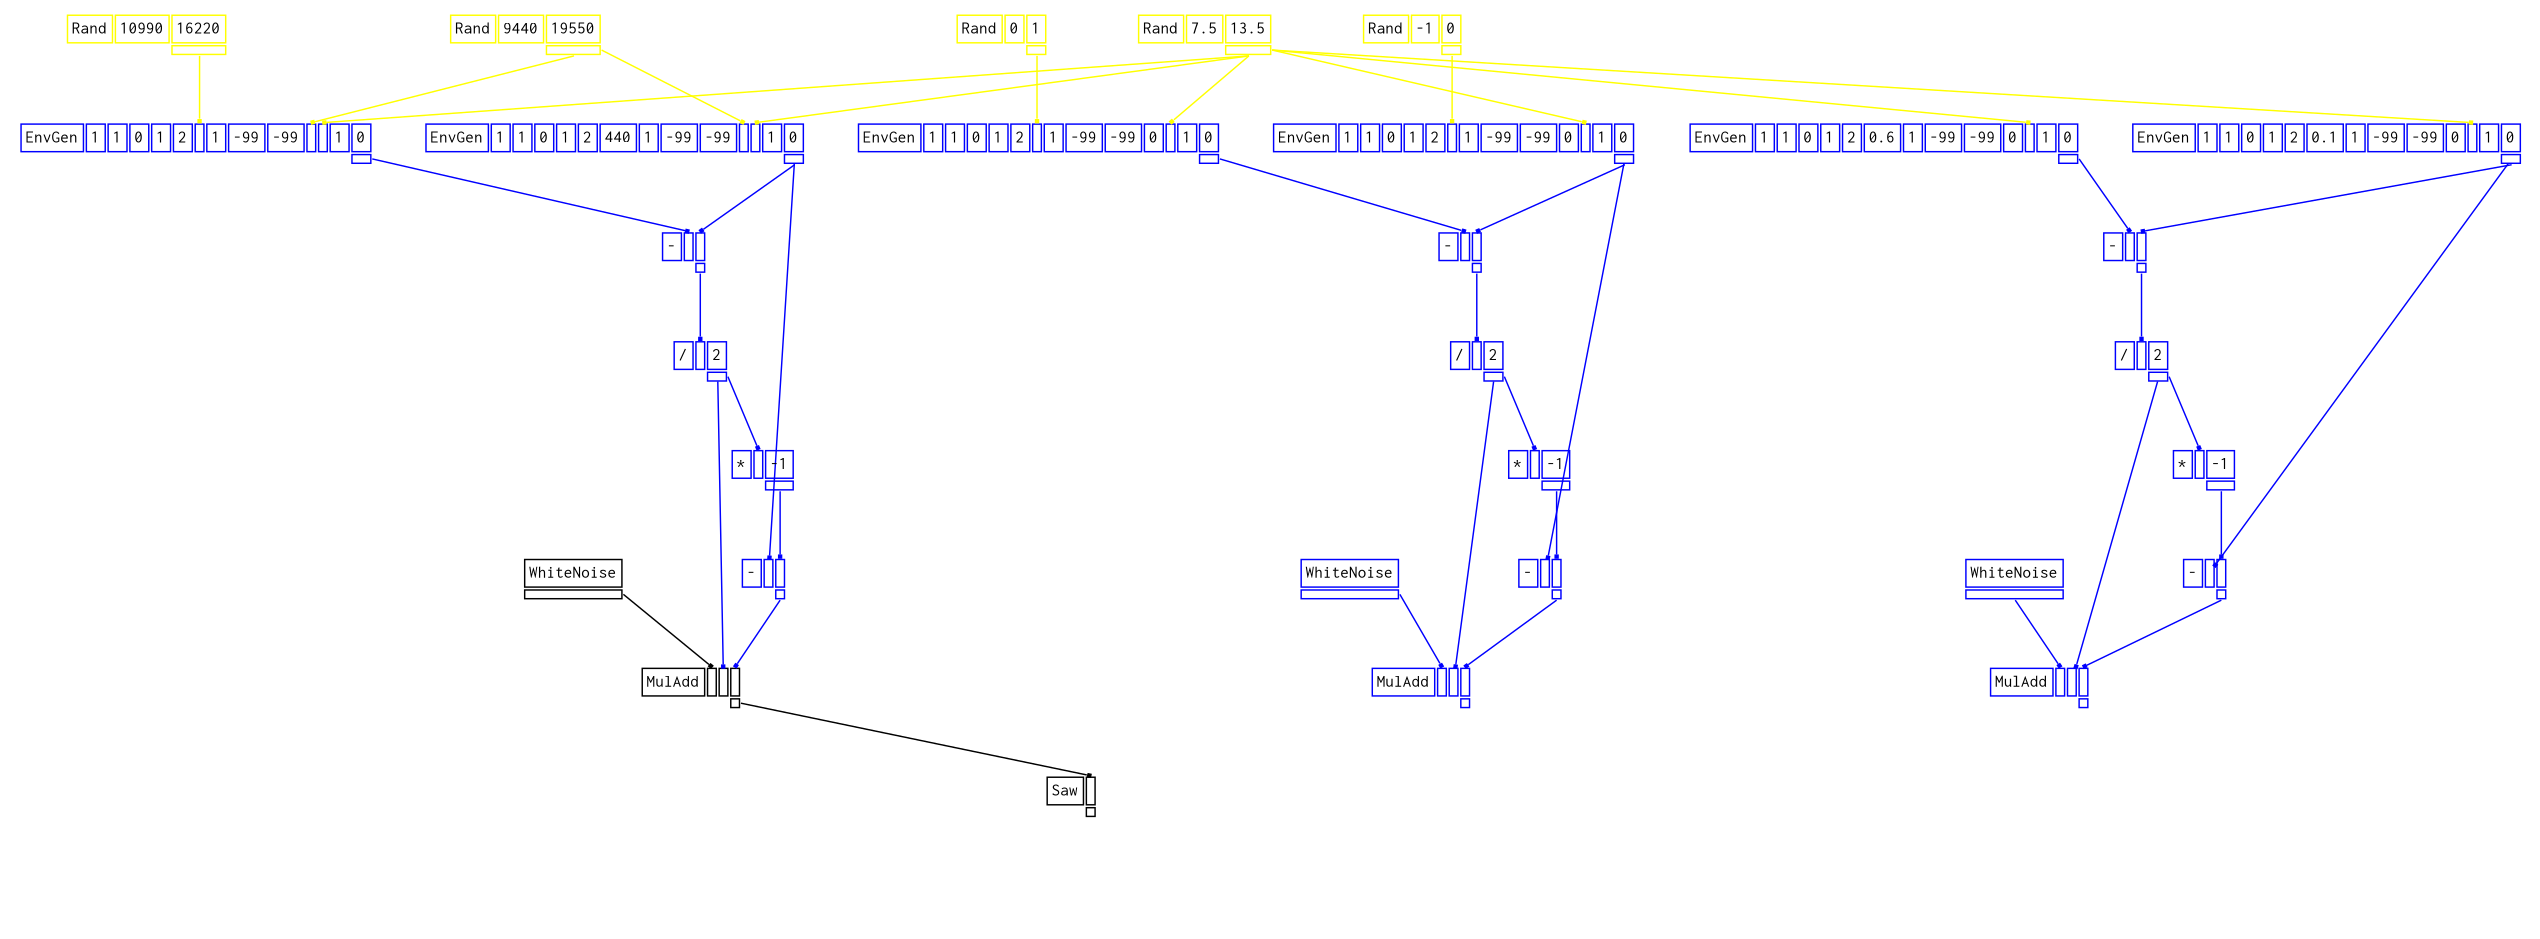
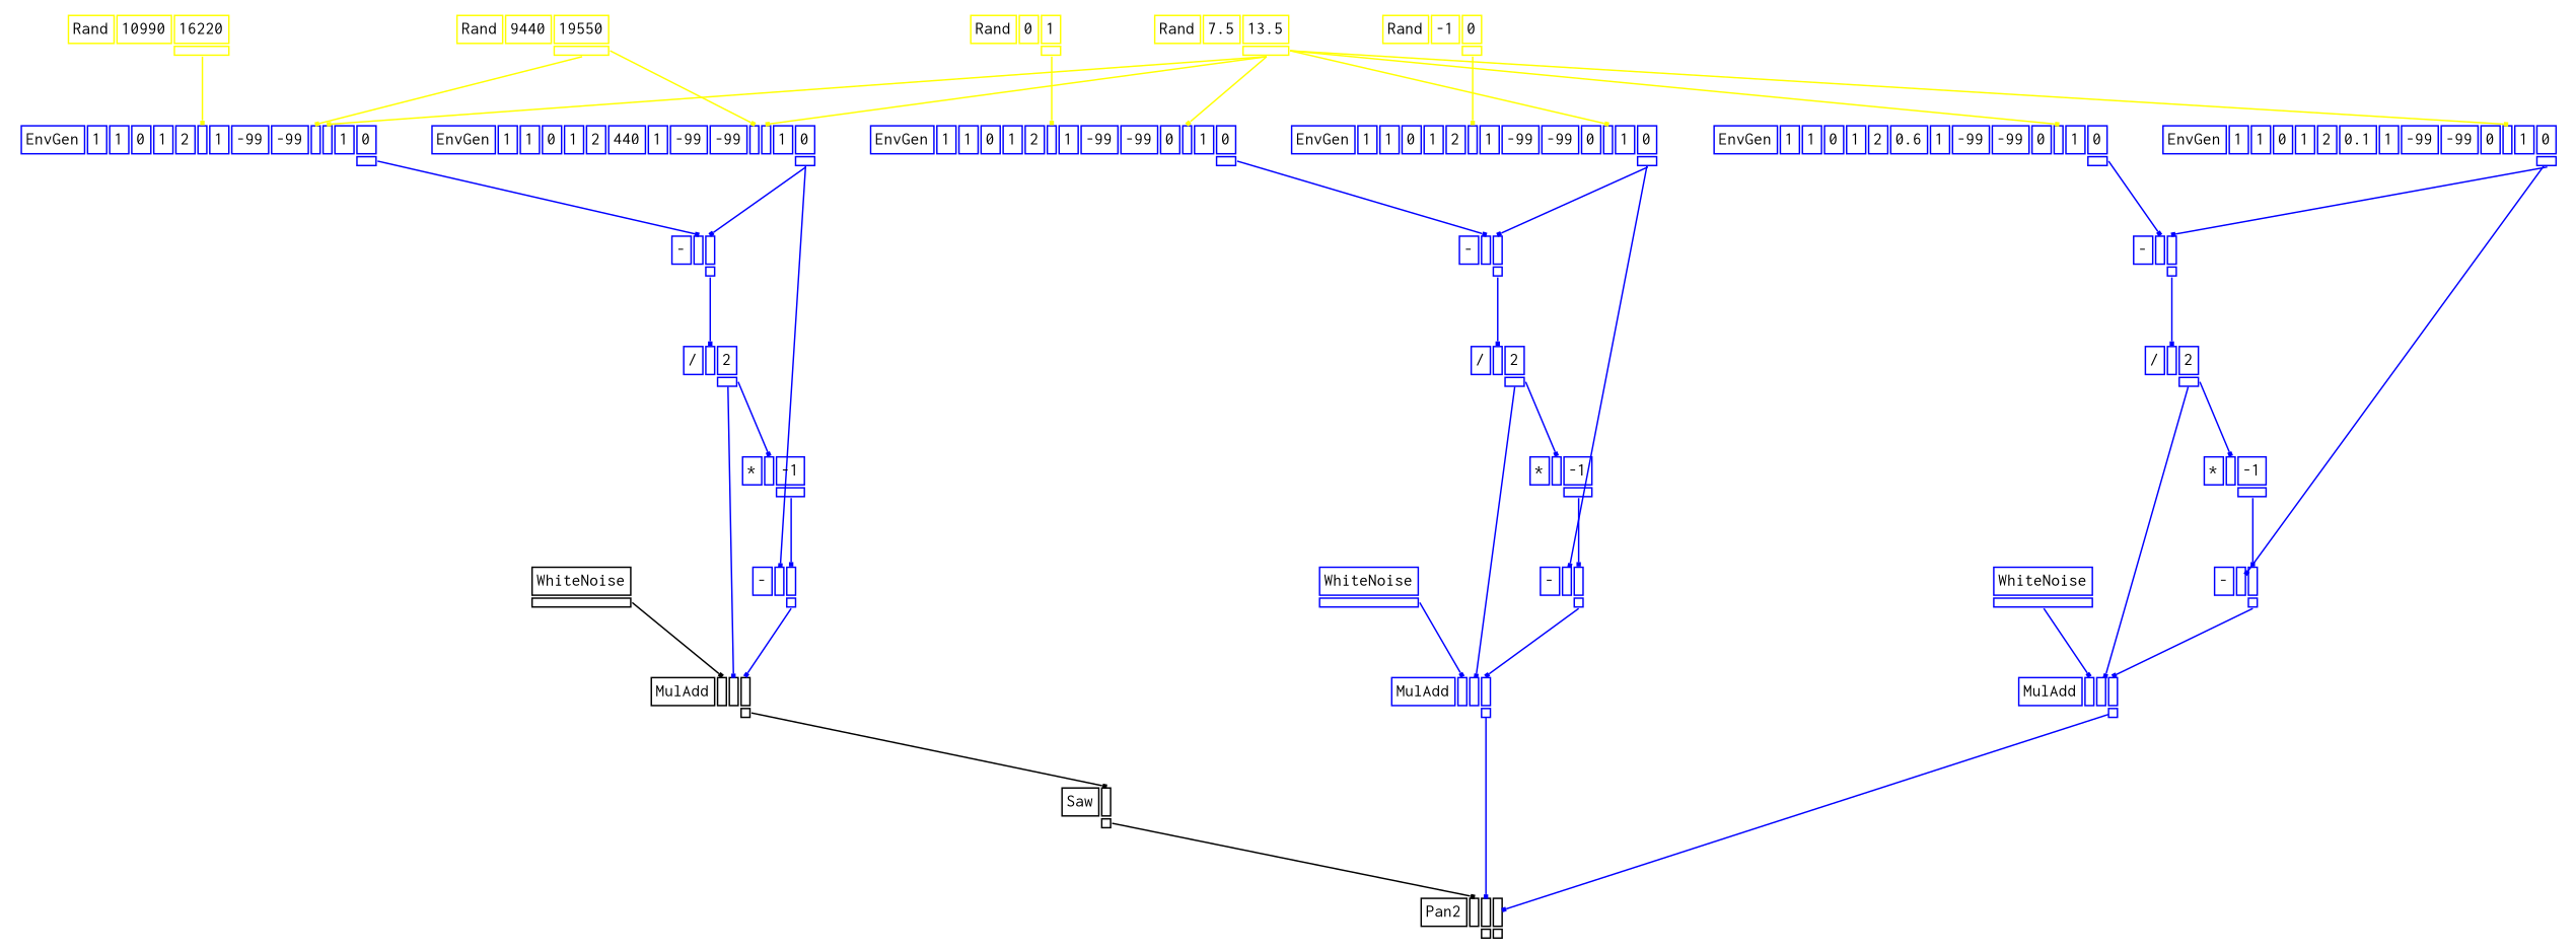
  digraph {
    splines=false
    node [color=blue fontname=Courier fontsize=12 shape=plaintext]
    edge [arrowhead=box arrowsize=0.25 color=blue headport=i_0 tailport=o_0]
    n1 [color=black label=<<TABLE BORDER="0" CELLBORDER="1"><TR><TD>WhiteNoise</TD></TR><TR><TD PORT="o_0"></TD></TR></TABLE>>]
    n2 [color=black label=<<TABLE BORDER="0" CELLBORDER="1"><TR><TD>MulAdd</TD><TD PORT="i_0"></TD><TD PORT="i_1"></TD><TD PORT="i_2"></TD></TR><TR><TD BORDER="0"></TD><TD BORDER="0"></TD><TD BORDER="0"></TD><TD PORT="o_0"></TD></TR></TABLE>>]
    n3 [color=yellow label=<<TABLE BORDER="0" CELLBORDER="1"><TR><TD>Rand</TD><TD>10990</TD><TD>16220</TD></TR><TR><TD BORDER="0"></TD><TD BORDER="0"></TD><TD PORT="o_0"></TD></TR></TABLE>>]
    n4 [label=<<TABLE BORDER="0" CELLBORDER="1"><TR><TD>EnvGen</TD><TD>1</TD><TD>1</TD><TD>0</TD><TD>1</TD><TD>2</TD><TD PORT="i_5"></TD><TD>1</TD><TD>-99</TD><TD>-99</TD><TD PORT="i_9"></TD><TD PORT="i_10"></TD><TD>1</TD><TD>0</TD></TR><TR><TD BORDER="0"></TD><TD BORDER="0"></TD><TD BORDER="0"></TD><TD BORDER="0"></TD><TD BORDER="0"></TD><TD BORDER="0"></TD><TD BORDER="0"></TD><TD BORDER="0"></TD><TD BORDER="0"></TD><TD BORDER="0"></TD><TD BORDER="0"></TD><TD BORDER="0"></TD><TD BORDER="0"></TD><TD PORT="o_0"></TD></TR></TABLE>>]
    n5 [color=yellow label=<<TABLE BORDER="0" CELLBORDER="1"><TR><TD>Rand</TD><TD>9440</TD><TD>19550</TD></TR><TR><TD BORDER="0"></TD><TD BORDER="0"></TD><TD PORT="o_0"></TD></TR></TABLE>>]
    n6 [label=<<TABLE BORDER="0" CELLBORDER="1"><TR><TD>EnvGen</TD><TD>1</TD><TD>1</TD><TD>0</TD><TD>1</TD><TD>2</TD><TD>440</TD><TD>1</TD><TD>-99</TD><TD>-99</TD><TD PORT="i_9"></TD><TD PORT="i_10"></TD><TD>1</TD><TD>0</TD></TR><TR><TD BORDER="0"></TD><TD BORDER="0"></TD><TD BORDER="0"></TD><TD BORDER="0"></TD><TD BORDER="0"></TD><TD BORDER="0"></TD><TD BORDER="0"></TD><TD BORDER="0"></TD><TD BORDER="0"></TD><TD BORDER="0"></TD><TD BORDER="0"></TD><TD BORDER="0"></TD><TD BORDER="0"></TD><TD PORT="o_0"></TD></TR></TABLE>>]
    n7 [color=yellow label=<<TABLE BORDER="0" CELLBORDER="1"><TR><TD>Rand</TD><TD>7.5</TD><TD>13.5</TD></TR><TR><TD BORDER="0"></TD><TD BORDER="0"></TD><TD PORT="o_0"></TD></TR></TABLE>>]
    n8 [label=<<TABLE BORDER="0" CELLBORDER="1"><TR><TD>EnvGen</TD><TD>1</TD><TD>1</TD><TD>0</TD><TD>1</TD><TD>2</TD><TD PORT="i_5"></TD><TD>1</TD><TD>-99</TD><TD>-99</TD><TD>0</TD><TD PORT="i_10"></TD><TD>1</TD><TD>0</TD></TR><TR><TD BORDER="0"></TD><TD BORDER="0"></TD><TD BORDER="0"></TD><TD BORDER="0"></TD><TD BORDER="0"></TD><TD BORDER="0"></TD><TD BORDER="0"></TD><TD BORDER="0"></TD><TD BORDER="0"></TD><TD BORDER="0"></TD><TD BORDER="0"></TD><TD BORDER="0"></TD><TD BORDER="0"></TD><TD PORT="o_0"></TD></TR></TABLE>>]
    n9 [label=<<TABLE BORDER="0" CELLBORDER="1"><TR><TD>EnvGen</TD><TD>1</TD><TD>1</TD><TD>0</TD><TD>1</TD><TD>2</TD><TD PORT="i_5"></TD><TD>1</TD><TD>-99</TD><TD>-99</TD><TD>0</TD><TD PORT="i_10"></TD><TD>1</TD><TD>0</TD></TR><TR><TD BORDER="0"></TD><TD BORDER="0"></TD><TD BORDER="0"></TD><TD BORDER="0"></TD><TD BORDER="0"></TD><TD BORDER="0"></TD><TD BORDER="0"></TD><TD BORDER="0"></TD><TD BORDER="0"></TD><TD BORDER="0"></TD><TD BORDER="0"></TD><TD BORDER="0"></TD><TD BORDER="0"></TD><TD PORT="o_0"></TD></TR></TABLE>>]
    n10 [label=<<TABLE BORDER="0" CELLBORDER="1"><TR><TD>EnvGen</TD><TD>1</TD><TD>1</TD><TD>0</TD><TD>1</TD><TD>2</TD><TD>0.6</TD><TD>1</TD><TD>-99</TD><TD>-99</TD><TD>0</TD><TD PORT="i_10"></TD><TD>1</TD><TD>0</TD></TR><TR><TD BORDER="0"></TD><TD BORDER="0"></TD><TD BORDER="0"></TD><TD BORDER="0"></TD><TD BORDER="0"></TD><TD BORDER="0"></TD><TD BORDER="0"></TD><TD BORDER="0"></TD><TD BORDER="0"></TD><TD BORDER="0"></TD><TD BORDER="0"></TD><TD BORDER="0"></TD><TD BORDER="0"></TD><TD PORT="o_0"></TD></TR></TABLE>>]
    n11 [label=<<TABLE BORDER="0" CELLBORDER="1"><TR><TD>EnvGen</TD><TD>1</TD><TD>1</TD><TD>0</TD><TD>1</TD><TD>2</TD><TD>0.1</TD><TD>1</TD><TD>-99</TD><TD>-99</TD><TD>0</TD><TD PORT="i_10"></TD><TD>1</TD><TD>0</TD></TR><TR><TD BORDER="0"></TD><TD BORDER="0"></TD><TD BORDER="0"></TD><TD BORDER="0"></TD><TD BORDER="0"></TD><TD BORDER="0"></TD><TD BORDER="0"></TD><TD BORDER="0"></TD><TD BORDER="0"></TD><TD BORDER="0"></TD><TD BORDER="0"></TD><TD BORDER="0"></TD><TD BORDER="0"></TD><TD PORT="o_0"></TD></TR></TABLE>>]
    n12 [label=<<TABLE BORDER="0" CELLBORDER="1"><TR><TD>-</TD><TD PORT="i_0"></TD><TD PORT="i_1"></TD></TR><TR><TD BORDER="0"></TD><TD BORDER="0"></TD><TD PORT="o_0"></TD></TR></TABLE>>]
    n13 [label=<<TABLE BORDER="0" CELLBORDER="1"><TR><TD>-</TD><TD PORT="i_0"></TD><TD PORT="i_1"></TD></TR><TR><TD BORDER="0"></TD><TD BORDER="0"></TD><TD PORT="o_0"></TD></TR></TABLE>>]
    n14 [label=<<TABLE BORDER="0" CELLBORDER="1"><TR><TD>/</TD><TD PORT="i_0"></TD><TD>2</TD></TR><TR><TD BORDER="0"></TD><TD BORDER="0"></TD><TD PORT="o_0"></TD></TR></TABLE>>]
    n15 [label=<<TABLE BORDER="0" CELLBORDER="1"><TR><TD>*</TD><TD PORT="i_0"></TD><TD>-1</TD></TR><TR><TD BORDER="0"></TD><TD BORDER="0"></TD><TD PORT="o_0"></TD></TR></TABLE>>]
    n16 [color=black label=<<TABLE BORDER="0" CELLBORDER="1"><TR><TD>Saw</TD><TD PORT="i_0"></TD></TR><TR><TD BORDER="0"></TD><TD PORT="o_0"></TD></TR></TABLE>>]
+   n17 [color=black label=<<TABLE BORDER="0" CELLBORDER="1"><TR><TD>Pan2</TD><TD PORT="i_0"></TD><TD PORT="i_1"></TD><TD PORT="i_2"></TD></TR><TR><TD BORDER="0"></TD><TD BORDER="0"></TD><TD PORT="o_0"></TD><TD PORT="o_1"></TD></TR></TABLE>>]
    n18 [label=<<TABLE BORDER="0" CELLBORDER="1"><TR><TD>WhiteNoise</TD></TR><TR><TD PORT="o_0"></TD></TR></TABLE>>]
    n19 [label=<<TABLE BORDER="0" CELLBORDER="1"><TR><TD>MulAdd</TD><TD PORT="i_0"></TD><TD PORT="i_1"></TD><TD PORT="i_2"></TD></TR><TR><TD BORDER="0"></TD><TD BORDER="0"></TD><TD BORDER="0"></TD><TD PORT="o_0"></TD></TR></TABLE>>]
    n20 [color=yellow label=<<TABLE BORDER="0" CELLBORDER="1"><TR><TD>Rand</TD><TD>0</TD><TD>1</TD></TR><TR><TD BORDER="0"></TD><TD BORDER="0"></TD><TD PORT="o_0"></TD></TR></TABLE>>]
    n21 [label=<<TABLE BORDER="0" CELLBORDER="1"><TR><TD>-</TD><TD PORT="i_0"></TD><TD PORT="i_1"></TD></TR><TR><TD BORDER="0"></TD><TD BORDER="0"></TD><TD PORT="o_0"></TD></TR></TABLE>>]
    n22 [color=yellow label=<<TABLE BORDER="0" CELLBORDER="1"><TR><TD>Rand</TD><TD>-1</TD><TD>0</TD></TR><TR><TD BORDER="0"></TD><TD BORDER="0"></TD><TD PORT="o_0"></TD></TR></TABLE>>]
    n23 [label=<<TABLE BORDER="0" CELLBORDER="1"><TR><TD>-</TD><TD PORT="i_0"></TD><TD PORT="i_1"></TD></TR><TR><TD BORDER="0"></TD><TD BORDER="0"></TD><TD PORT="o_0"></TD></TR></TABLE>>]
    n24 [label=<<TABLE BORDER="0" CELLBORDER="1"><TR><TD>/</TD><TD PORT="i_0"></TD><TD>2</TD></TR><TR><TD BORDER="0"></TD><TD BORDER="0"></TD><TD PORT="o_0"></TD></TR></TABLE>>]
    n25 [label=<<TABLE BORDER="0" CELLBORDER="1"><TR><TD>*</TD><TD PORT="i_0"></TD><TD>-1</TD></TR><TR><TD BORDER="0"></TD><TD BORDER="0"></TD><TD PORT="o_0"></TD></TR></TABLE>>]
    n26 [label=<<TABLE BORDER="0" CELLBORDER="1"><TR><TD>WhiteNoise</TD></TR><TR><TD PORT="o_0"></TD></TR></TABLE>>]
    n27 [label=<<TABLE BORDER="0" CELLBORDER="1"><TR><TD>MulAdd</TD><TD PORT="i_0"></TD><TD PORT="i_1"></TD><TD PORT="i_2"></TD></TR><TR><TD BORDER="0"></TD><TD BORDER="0"></TD><TD BORDER="0"></TD><TD PORT="o_0"></TD></TR></TABLE>>]
    n28 [label=<<TABLE BORDER="0" CELLBORDER="1"><TR><TD>-</TD><TD PORT="i_0"></TD><TD PORT="i_1"></TD></TR><TR><TD BORDER="0"></TD><TD BORDER="0"></TD><TD PORT="o_0"></TD></TR></TABLE>>]
    n29 [label=<<TABLE BORDER="0" CELLBORDER="1"><TR><TD>-</TD><TD PORT="i_0"></TD><TD PORT="i_1"></TD></TR><TR><TD BORDER="0"></TD><TD BORDER="0"></TD><TD PORT="o_0"></TD></TR></TABLE>>]
    n30 [label=<<TABLE BORDER="0" CELLBORDER="1"><TR><TD>/</TD><TD PORT="i_0"></TD><TD>2</TD></TR><TR><TD BORDER="0"></TD><TD BORDER="0"></TD><TD PORT="o_0"></TD></TR></TABLE>>]
    n31 [label=<<TABLE BORDER="0" CELLBORDER="1"><TR><TD>*</TD><TD PORT="i_0"></TD><TD>-1</TD></TR><TR><TD BORDER="0"></TD><TD BORDER="0"></TD><TD PORT="o_0"></TD></TR></TABLE>>]
    n1 -> n2 [color=black]
    n2 -> n16 [color=black]
    n3 -> n4 [color=yellow headport=i_5]
    n4 -> n12
    n5 -> n4 [color=yellow headport=i_9]
    n5 -> n6 [color=yellow headport=i_9]
    n6 -> n12 [headport=i_1]
    n6 -> n13
    n7 -> n4 [color=yellow headport=i_10]
    n7 -> n6 [color=yellow headport=i_10]
    n7 -> n8 [color=yellow headport=i_10]
    n7 -> n9 [color=yellow headport=i_10]
    n7 -> n10 [color=yellow headport=i_10]
    n7 -> n11 [color=yellow headport=i_10]
    n8 -> n21
    n9 -> n21 [headport=i_1]
    n9 -> n23
    n10 -> n28
    n11 -> n28 [headport=i_1]
    n11 -> n29
    n12 -> n14
    n13 -> n2 [headport=i_2]
    n14 -> n2 [headport=i_1]
    n14 -> n15
    n15 -> n13 [headport=i_1]
+   n16 -> n17 [color=black]
    n18 -> n19
+   n19 -> n17 [headport=i_1]
    n20 -> n8 [color=yellow headport=i_5]
    n21 -> n24
    n22 -> n9 [color=yellow headport=i_5]
    n23 -> n19 [headport=i_2]
    n24 -> n19 [headport=i_1]
    n24 -> n25
    n25 -> n23 [headport=i_1]
    n26 -> n27
+   n27 -> n17 [headport=i_2]
    n28 -> n30
    n29 -> n27 [headport=i_2]
    n30 -> n27 [headport=i_1]
    n30 -> n31
    n31 -> n29 [headport=i_1]
  }
